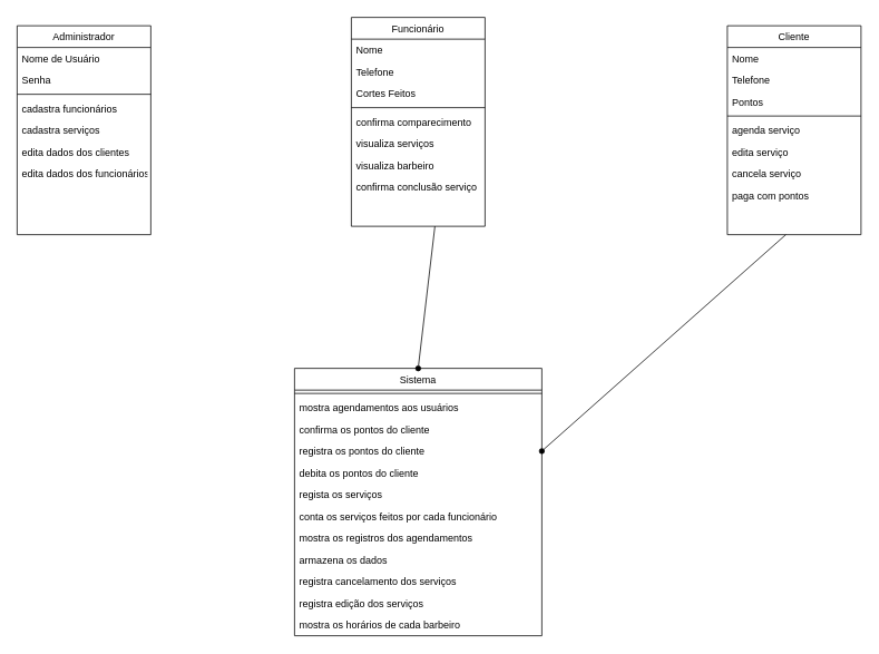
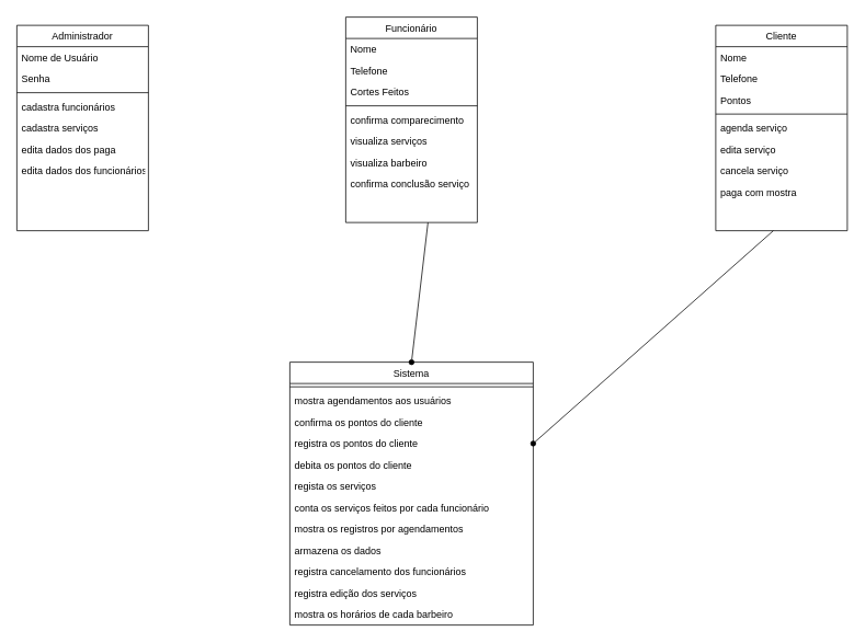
  <mxCell id="0" />
  <mxCell id="1" parent="0" />
  <mxCell id="2" value="Cliente" style="swimlane;fontStyle=0;align=center;verticalAlign=top;childLayout=stackLayout;horizontal=1;startSize=26;horizontalStack=0;resizeParent=1;resizeLast=0;collapsible=1;marginBottom=0;rounded=0;shadow=0;strokeWidth=1;" parent="1" vertex="1"><mxGeometry x="870" y="30" width="160" height="250" as="geometry"><mxRectangle x="550" y="140" width="160" height="26" as="alternateBounds" /></mxGeometry></mxCell>
  <mxCell id="3" value="Nome" style="text;align=left;verticalAlign=top;spacingLeft=4;spacingRight=4;overflow=hidden;rotatable=0;points=[[0,0.5],[1,0.5]];portConstraint=eastwest;" parent="2" vertex="1"><mxGeometry y="26" width="160" height="26" as="geometry" /></mxCell>
  <mxCell id="4" value="Telefone" style="text;align=left;verticalAlign=top;spacingLeft=4;spacingRight=4;overflow=hidden;rotatable=0;points=[[0,0.5],[1,0.5]];portConstraint=eastwest;rounded=0;shadow=0;html=0;" parent="2" vertex="1"><mxGeometry y="52" width="160" height="26" as="geometry" /></mxCell>
  <mxCell id="5" value="Pontos" style="text;align=left;verticalAlign=top;spacingLeft=4;spacingRight=4;overflow=hidden;rotatable=0;points=[[0,0.5],[1,0.5]];portConstraint=eastwest;rounded=0;shadow=0;html=0;" parent="2" vertex="1"><mxGeometry y="78" width="160" height="26" as="geometry" /></mxCell>
  <mxCell id="6" value="" style="line;html=1;strokeWidth=1;align=left;verticalAlign=middle;spacingTop=-1;spacingLeft=3;spacingRight=3;rotatable=0;labelPosition=right;points=[];portConstraint=eastwest;" parent="2" vertex="1"><mxGeometry y="104" width="160" height="8" as="geometry" /></mxCell>
  <mxCell id="7" value="agenda serviço" style="text;align=left;verticalAlign=top;spacingLeft=4;spacingRight=4;overflow=hidden;rotatable=0;points=[[0,0.5],[1,0.5]];portConstraint=eastwest;" parent="2" vertex="1"><mxGeometry y="112" width="160" height="26" as="geometry" /></mxCell>
  <mxCell id="8" value="edita serviço" style="text;align=left;verticalAlign=top;spacingLeft=4;spacingRight=4;overflow=hidden;rotatable=0;points=[[0,0.5],[1,0.5]];portConstraint=eastwest;" parent="2" vertex="1"><mxGeometry y="138" width="160" height="26" as="geometry" /></mxCell>
  <mxCell id="9" value="cancela serviço" style="text;align=left;verticalAlign=top;spacingLeft=4;spacingRight=4;overflow=hidden;rotatable=0;points=[[0,0.5],[1,0.5]];portConstraint=eastwest;" parent="2" vertex="1"><mxGeometry y="164" width="160" height="26" as="geometry" /></mxCell>
- <mxCell id="10" value="paga com pontos" style="text;align=left;verticalAlign=top;spacingLeft=4;spacingRight=4;overflow=hidden;rotatable=0;points=[[0,0.5],[1,0.5]];portConstraint=eastwest;" parent="2" vertex="1"><mxGeometry y="190" width="160" height="26" as="geometry" /></mxCell>
+ <mxCell id="10" value="paga com mostra" style="text;align=left;verticalAlign=top;spacingLeft=4;spacingRight=4;overflow=hidden;rotatable=0;points=[[0,0.5],[1,0.5]];portConstraint=eastwest;" parent="2" vertex="1"><mxGeometry y="190" width="160" height="26" as="geometry" /></mxCell>
  <mxCell id="11" value="Funcionário" style="swimlane;fontStyle=0;align=center;verticalAlign=top;childLayout=stackLayout;horizontal=1;startSize=26;horizontalStack=0;resizeParent=1;resizeLast=0;collapsible=1;marginBottom=0;rounded=0;shadow=0;strokeWidth=1;" parent="1" vertex="1"><mxGeometry x="420" y="20" width="160" height="250" as="geometry"><mxRectangle x="550" y="140" width="160" height="26" as="alternateBounds" /></mxGeometry></mxCell>
  <mxCell id="12" value="Nome" style="text;align=left;verticalAlign=top;spacingLeft=4;spacingRight=4;overflow=hidden;rotatable=0;points=[[0,0.5],[1,0.5]];portConstraint=eastwest;" parent="11" vertex="1"><mxGeometry y="26" width="160" height="26" as="geometry" /></mxCell>
  <mxCell id="13" value="Telefone" style="text;align=left;verticalAlign=top;spacingLeft=4;spacingRight=4;overflow=hidden;rotatable=0;points=[[0,0.5],[1,0.5]];portConstraint=eastwest;rounded=0;shadow=0;html=0;" parent="11" vertex="1"><mxGeometry y="52" width="160" height="26" as="geometry" /></mxCell>
  <mxCell id="14" value="Cortes Feitos" style="text;align=left;verticalAlign=top;spacingLeft=4;spacingRight=4;overflow=hidden;rotatable=0;points=[[0,0.5],[1,0.5]];portConstraint=eastwest;rounded=0;shadow=0;html=0;" parent="11" vertex="1"><mxGeometry y="78" width="160" height="26" as="geometry" /></mxCell>
  <mxCell id="15" value="" style="line;html=1;strokeWidth=1;align=left;verticalAlign=middle;spacingTop=-1;spacingLeft=3;spacingRight=3;rotatable=0;labelPosition=right;points=[];portConstraint=eastwest;" parent="11" vertex="1"><mxGeometry y="104" width="160" height="8" as="geometry" /></mxCell>
  <mxCell id="16" value="confirma comparecimento" style="text;align=left;verticalAlign=top;spacingLeft=4;spacingRight=4;overflow=hidden;rotatable=0;points=[[0,0.5],[1,0.5]];portConstraint=eastwest;" parent="11" vertex="1"><mxGeometry y="112" width="160" height="26" as="geometry" /></mxCell>
  <mxCell id="17" value="visualiza serviços" style="text;align=left;verticalAlign=top;spacingLeft=4;spacingRight=4;overflow=hidden;rotatable=0;points=[[0,0.5],[1,0.5]];portConstraint=eastwest;" parent="11" vertex="1"><mxGeometry y="138" width="160" height="26" as="geometry" /></mxCell>
  <mxCell id="18" value="visualiza barbeiro" style="text;align=left;verticalAlign=top;spacingLeft=4;spacingRight=4;overflow=hidden;rotatable=0;points=[[0,0.5],[1,0.5]];portConstraint=eastwest;" parent="11" vertex="1"><mxGeometry y="164" width="160" height="26" as="geometry" /></mxCell>
  <mxCell id="19" value="confirma conclusão serviço" style="text;align=left;verticalAlign=top;spacingLeft=4;spacingRight=4;overflow=hidden;rotatable=0;points=[[0,0.5],[1,0.5]];portConstraint=eastwest;" parent="11" vertex="1"><mxGeometry y="190" width="160" height="26" as="geometry" /></mxCell>
  <mxCell id="20" value="Administrador" style="swimlane;fontStyle=0;align=center;verticalAlign=top;childLayout=stackLayout;horizontal=1;startSize=26;horizontalStack=0;resizeParent=1;resizeLast=0;collapsible=1;marginBottom=0;rounded=0;shadow=0;strokeWidth=1;" parent="1" vertex="1"><mxGeometry x="20" y="30" width="160" height="250" as="geometry"><mxRectangle x="550" y="140" width="160" height="26" as="alternateBounds" /></mxGeometry></mxCell>
  <mxCell id="21" value="Nome de Usuário" style="text;align=left;verticalAlign=top;spacingLeft=4;spacingRight=4;overflow=hidden;rotatable=0;points=[[0,0.5],[1,0.5]];portConstraint=eastwest;" parent="20" vertex="1"><mxGeometry y="26" width="160" height="26" as="geometry" /></mxCell>
  <mxCell id="22" value="Senha" style="text;align=left;verticalAlign=top;spacingLeft=4;spacingRight=4;overflow=hidden;rotatable=0;points=[[0,0.5],[1,0.5]];portConstraint=eastwest;rounded=0;shadow=0;html=0;" parent="20" vertex="1"><mxGeometry y="52" width="160" height="26" as="geometry" /></mxCell>
  <mxCell id="23" value="" style="line;html=1;strokeWidth=1;align=left;verticalAlign=middle;spacingTop=-1;spacingLeft=3;spacingRight=3;rotatable=0;labelPosition=right;points=[];portConstraint=eastwest;" parent="20" vertex="1"><mxGeometry y="78" width="160" height="8" as="geometry" /></mxCell>
  <mxCell id="24" value="cadastra funcionários" style="text;align=left;verticalAlign=top;spacingLeft=4;spacingRight=4;overflow=hidden;rotatable=0;points=[[0,0.5],[1,0.5]];portConstraint=eastwest;" parent="20" vertex="1"><mxGeometry y="86" width="160" height="26" as="geometry" /></mxCell>
  <mxCell id="25" value="cadastra serviços" style="text;align=left;verticalAlign=top;spacingLeft=4;spacingRight=4;overflow=hidden;rotatable=0;points=[[0,0.5],[1,0.5]];portConstraint=eastwest;" parent="20" vertex="1"><mxGeometry y="112" width="160" height="26" as="geometry" /></mxCell>
- <mxCell id="26" value="edita dados dos clientes" style="text;align=left;verticalAlign=top;spacingLeft=4;spacingRight=4;overflow=hidden;rotatable=0;points=[[0,0.5],[1,0.5]];portConstraint=eastwest;" parent="20" vertex="1"><mxGeometry y="138" width="160" height="26" as="geometry" /></mxCell>
+ <mxCell id="26" value="edita dados dos paga" style="text;align=left;verticalAlign=top;spacingLeft=4;spacingRight=4;overflow=hidden;rotatable=0;points=[[0,0.5],[1,0.5]];portConstraint=eastwest;" parent="20" vertex="1"><mxGeometry y="138" width="160" height="26" as="geometry" /></mxCell>
  <mxCell id="27" value="edita dados dos funcionários" style="text;align=left;verticalAlign=top;spacingLeft=4;spacingRight=4;overflow=hidden;rotatable=0;points=[[0,0.5],[1,0.5]];portConstraint=eastwest;" parent="20" vertex="1"><mxGeometry y="164" width="160" height="26" as="geometry" /></mxCell>
  <mxCell id="28" value="Sistema" style="swimlane;fontStyle=0;align=center;verticalAlign=top;childLayout=stackLayout;horizontal=1;startSize=26;horizontalStack=0;resizeParent=1;resizeLast=0;collapsible=1;marginBottom=0;rounded=0;shadow=0;strokeWidth=1;" parent="1" vertex="1"><mxGeometry x="352" y="440" width="296" height="320" as="geometry"><mxRectangle x="550" y="140" width="160" height="26" as="alternateBounds" /></mxGeometry></mxCell>
  <mxCell id="29" value="" style="line;html=1;strokeWidth=1;align=left;verticalAlign=middle;spacingTop=-1;spacingLeft=3;spacingRight=3;rotatable=0;labelPosition=right;points=[];portConstraint=eastwest;" parent="28" vertex="1"><mxGeometry y="26" width="296" height="8" as="geometry" /></mxCell>
  <mxCell id="30" value="mostra agendamentos aos usuários" style="text;align=left;verticalAlign=top;spacingLeft=4;spacingRight=4;overflow=hidden;rotatable=0;points=[[0,0.5],[1,0.5]];portConstraint=eastwest;" parent="28" vertex="1"><mxGeometry y="34" width="296" height="26" as="geometry" /></mxCell>
  <mxCell id="31" value="confirma os pontos do cliente" style="text;align=left;verticalAlign=top;spacingLeft=4;spacingRight=4;overflow=hidden;rotatable=0;points=[[0,0.5],[1,0.5]];portConstraint=eastwest;" parent="28" vertex="1"><mxGeometry y="60" width="296" height="26" as="geometry" /></mxCell>
  <mxCell id="32" value="registra os pontos do cliente" style="text;align=left;verticalAlign=top;spacingLeft=4;spacingRight=4;overflow=hidden;rotatable=0;points=[[0,0.5],[1,0.5]];portConstraint=eastwest;" parent="28" vertex="1"><mxGeometry y="86" width="296" height="26" as="geometry" /></mxCell>
  <mxCell id="33" value="debita os pontos do cliente" style="text;align=left;verticalAlign=top;spacingLeft=4;spacingRight=4;overflow=hidden;rotatable=0;points=[[0,0.5],[1,0.5]];portConstraint=eastwest;" parent="28" vertex="1"><mxGeometry y="112" width="296" height="26" as="geometry" /></mxCell>
  <mxCell id="34" value="regista os serviços" style="text;align=left;verticalAlign=top;spacingLeft=4;spacingRight=4;overflow=hidden;rotatable=0;points=[[0,0.5],[1,0.5]];portConstraint=eastwest;" parent="28" vertex="1"><mxGeometry y="138" width="296" height="26" as="geometry" /></mxCell>
  <mxCell id="35" value="conta os serviços feitos por cada funcionário" style="text;align=left;verticalAlign=top;spacingLeft=4;spacingRight=4;overflow=hidden;rotatable=0;points=[[0,0.5],[1,0.5]];portConstraint=eastwest;" parent="28" vertex="1"><mxGeometry y="164" width="296" height="26" as="geometry" /></mxCell>
- <mxCell id="36" value="mostra os registros dos agendamentos" style="text;align=left;verticalAlign=top;spacingLeft=4;spacingRight=4;overflow=hidden;rotatable=0;points=[[0,0.5],[1,0.5]];portConstraint=eastwest;" parent="28" vertex="1"><mxGeometry y="190" width="296" height="26" as="geometry" /></mxCell>
+ <mxCell id="36" value="mostra os registros por agendamentos" style="text;align=left;verticalAlign=top;spacingLeft=4;spacingRight=4;overflow=hidden;rotatable=0;points=[[0,0.5],[1,0.5]];portConstraint=eastwest;" parent="28" vertex="1"><mxGeometry y="190" width="296" height="26" as="geometry" /></mxCell>
  <mxCell id="37" value="armazena os dados " style="text;align=left;verticalAlign=top;spacingLeft=4;spacingRight=4;overflow=hidden;rotatable=0;points=[[0,0.5],[1,0.5]];portConstraint=eastwest;" parent="28" vertex="1"><mxGeometry y="216" width="296" height="26" as="geometry" /></mxCell>
- <mxCell id="38" value="registra cancelamento dos serviços" style="text;align=left;verticalAlign=top;spacingLeft=4;spacingRight=4;overflow=hidden;rotatable=0;points=[[0,0.5],[1,0.5]];portConstraint=eastwest;" parent="28" vertex="1"><mxGeometry y="242" width="296" height="26" as="geometry" /></mxCell>
+ <mxCell id="38" value="registra cancelamento dos funcionários" style="text;align=left;verticalAlign=top;spacingLeft=4;spacingRight=4;overflow=hidden;rotatable=0;points=[[0,0.5],[1,0.5]];portConstraint=eastwest;" parent="28" vertex="1"><mxGeometry y="242" width="296" height="26" as="geometry" /></mxCell>
  <mxCell id="39" value="registra edição dos serviços" style="text;align=left;verticalAlign=top;spacingLeft=4;spacingRight=4;overflow=hidden;rotatable=0;points=[[0,0.5],[1,0.5]];portConstraint=eastwest;" parent="28" vertex="1"><mxGeometry y="268" width="296" height="26" as="geometry" /></mxCell>
  <mxCell id="40" value="mostra os horários de cada barbeiro" style="text;align=left;verticalAlign=top;spacingLeft=4;spacingRight=4;overflow=hidden;rotatable=0;points=[[0,0.5],[1,0.5]];portConstraint=eastwest;" parent="28" vertex="1"><mxGeometry y="294" width="296" height="26" as="geometry" /></mxCell>
  <mxCell id="41" value="" style="endArrow=none;html=1;rounded=0;align=center;verticalAlign=top;endFill=0;labelBackgroundColor=none;endSize=6;startArrow=oval;startFill=1;exitX=1;exitY=0.5;exitDx=0;exitDy=0;" edge="1" parent="1" source="32"><mxGeometry relative="1" as="geometry"><mxPoint x="770" y="310" as="sourcePoint" /><mxPoint x="940" y="280" as="targetPoint" /><Array as="points" /></mxGeometry></mxCell>
  <mxCell id="42" value="" style="endArrow=none;html=1;rounded=0;align=center;verticalAlign=top;endFill=0;labelBackgroundColor=none;endSize=6;startArrow=oval;startFill=1;exitX=0.5;exitY=0;exitDx=0;exitDy=0;" edge="1" parent="1" source="28"><mxGeometry relative="1" as="geometry"><mxPoint x="440" y="403" as="sourcePoint" /><mxPoint x="520" y="270" as="targetPoint" /><Array as="points" /></mxGeometry></mxCell>
